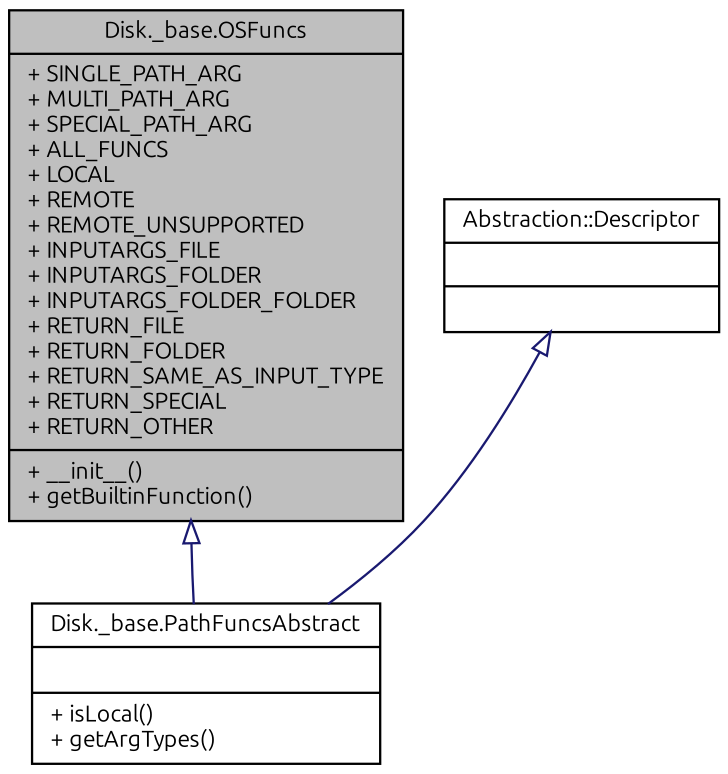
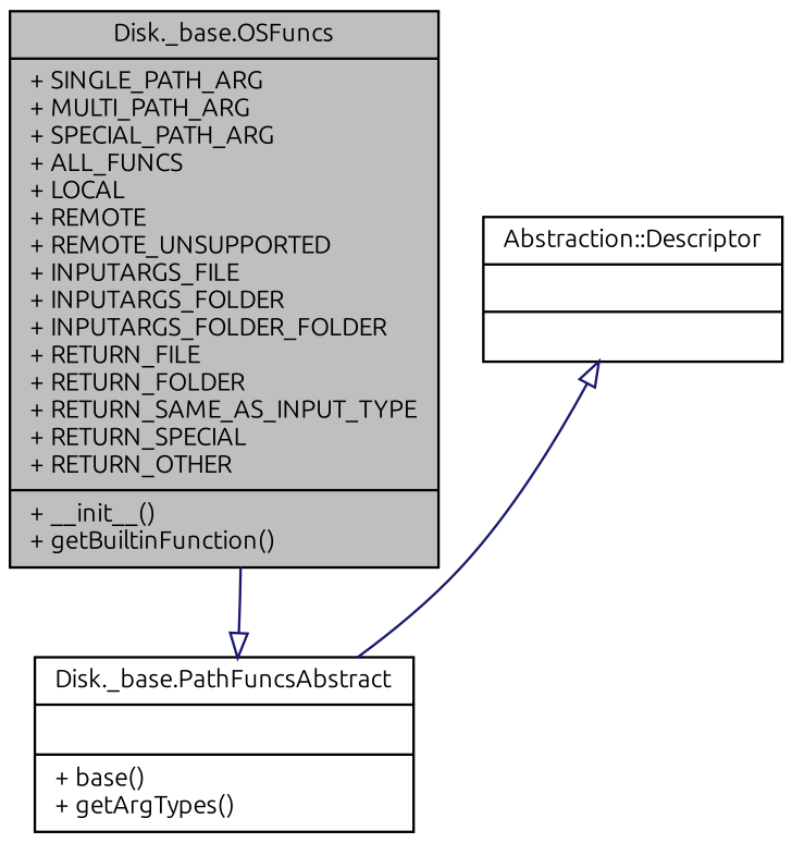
  digraph {
    fontname=Ubuntu
    node [color=black fontname=Ubuntu fontsize=10 shape=record]
    edge [arrowtail=onormal color=midnightblue dir=back fontname=Ubuntu fontsize=10 labelfontname=Helvetica labelfontsize=10 style=solid]
    n1 [fillcolor=grey75 fontcolor=black height=0.2 label="{Disk._base.OSFuncs\n|+ SINGLE_PATH_ARG\l+ MULTI_PATH_ARG\l+ SPECIAL_PATH_ARG\l+ ALL_FUNCS\l+ LOCAL\l+ REMOTE\l+ REMOTE_UNSUPPORTED\l+ INPUTARGS_FILE\l+ INPUTARGS_FOLDER\l+ INPUTARGS_FOLDER_FOLDER\l+ RETURN_FILE\l+ RETURN_FOLDER\l+ RETURN_SAME_AS_INPUT_TYPE\l+ RETURN_SPECIAL\l+ RETURN_OTHER\l|+ __init__()\l+ getBuiltinFunction()\l}" style=filled width=0.4]
-   n2 [height=0.2 label="{Disk._base.PathFuncsAbstract\n||+ isLocal()\l+ getArgTypes()\l}" width=0.4]
+   n2 [height=0.2 label="{Disk._base.PathFuncsAbstract\n||+ base()\l+ getArgTypes()\l}" width=0.4]
    n3 [height=0.2 label="{Abstraction::Descriptor\n||}" width=0.4]
-   n1 -> n2
+   n2 -> n1
    n3 -> n2
  }
